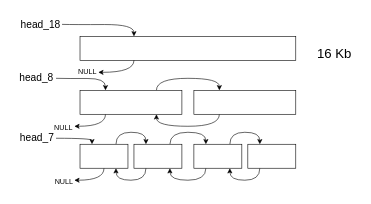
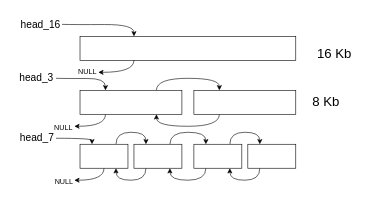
  <mxCell id="0" />
  <mxCell id="1" parent="0" />
  <mxCell id="2" value="" style="rounded=0;whiteSpace=wrap;html=1;" vertex="1" parent="1"><mxGeometry x="133" y="60" width="360" height="40" as="geometry" /></mxCell>
  <mxCell id="3" style="edgeStyle=orthogonalEdgeStyle;rounded=0;orthogonalLoop=1;jettySize=auto;html=1;entryX=0.25;entryY=0;entryDx=0;entryDy=0;curved=1;exitX=0.75;exitY=0;exitDx=0;exitDy=0;" edge="1" parent="1" source="5" target="7"><mxGeometry relative="1" as="geometry" /></mxCell>
  <mxCell id="4" style="edgeStyle=orthogonalEdgeStyle;curved=1;rounded=0;orthogonalLoop=1;jettySize=auto;html=1;exitX=0.25;exitY=1;exitDx=0;exitDy=0;" edge="1" parent="1" source="5"><mxGeometry relative="1" as="geometry"><mxPoint x="123" y="210" as="targetPoint" /></mxGeometry></mxCell>
  <mxCell id="5" value="" style="rounded=0;whiteSpace=wrap;html=1;" vertex="1" parent="1"><mxGeometry x="133" y="150" width="170" height="40" as="geometry" /></mxCell>
  <mxCell id="6" style="edgeStyle=orthogonalEdgeStyle;curved=1;rounded=0;orthogonalLoop=1;jettySize=auto;html=1;entryX=0.75;entryY=1;entryDx=0;entryDy=0;exitX=0.25;exitY=1;exitDx=0;exitDy=0;" edge="1" parent="1" source="7" target="5"><mxGeometry relative="1" as="geometry" /></mxCell>
  <mxCell id="7" value="" style="rounded=0;whiteSpace=wrap;html=1;" vertex="1" parent="1"><mxGeometry x="323" y="150" width="170" height="40" as="geometry" /></mxCell>
  <mxCell id="8" style="edgeStyle=orthogonalEdgeStyle;rounded=0;orthogonalLoop=1;jettySize=auto;html=1;curved=1;entryX=0.25;entryY=0;entryDx=0;entryDy=0;" edge="1" parent="1" target="5"><mxGeometry relative="1" as="geometry"><mxPoint x="93" y="130" as="sourcePoint" /><mxPoint x="203" y="120" as="targetPoint" /></mxGeometry></mxCell>
  <mxCell id="9" style="edgeStyle=orthogonalEdgeStyle;rounded=0;orthogonalLoop=1;jettySize=auto;html=1;curved=1;entryX=0.25;entryY=0;entryDx=0;entryDy=0;" edge="1" parent="1" target="2"><mxGeometry relative="1" as="geometry"><mxPoint x="103" y="40" as="sourcePoint" /><mxPoint x="165.5" y="20" as="targetPoint" /></mxGeometry></mxCell>
  <mxCell id="10" style="edgeStyle=orthogonalEdgeStyle;curved=1;rounded=0;orthogonalLoop=1;jettySize=auto;html=1;entryX=0.25;entryY=0;entryDx=0;entryDy=0;exitX=0.75;exitY=0;exitDx=0;exitDy=0;" edge="1" parent="1" source="12" target="15"><mxGeometry relative="1" as="geometry" /></mxCell>
  <mxCell id="11" style="edgeStyle=orthogonalEdgeStyle;curved=1;rounded=0;orthogonalLoop=1;jettySize=auto;html=1;exitX=0.5;exitY=1;exitDx=0;exitDy=0;" edge="1" parent="1" source="12"><mxGeometry relative="1" as="geometry"><mxPoint x="123" y="300" as="targetPoint" /></mxGeometry></mxCell>
  <mxCell id="12" value="" style="rounded=0;whiteSpace=wrap;html=1;" vertex="1" parent="1"><mxGeometry x="133" y="240" width="80" height="40" as="geometry" /></mxCell>
  <mxCell id="13" style="edgeStyle=orthogonalEdgeStyle;curved=1;rounded=0;orthogonalLoop=1;jettySize=auto;html=1;entryX=0.25;entryY=0;entryDx=0;entryDy=0;exitX=0.75;exitY=0;exitDx=0;exitDy=0;" edge="1" parent="1" source="15" target="18"><mxGeometry relative="1" as="geometry" /></mxCell>
  <mxCell id="14" style="edgeStyle=orthogonalEdgeStyle;curved=1;rounded=0;orthogonalLoop=1;jettySize=auto;html=1;entryX=0.75;entryY=1;entryDx=0;entryDy=0;exitX=0.25;exitY=1;exitDx=0;exitDy=0;" edge="1" parent="1" source="15" target="12"><mxGeometry relative="1" as="geometry" /></mxCell>
  <mxCell id="15" value="" style="rounded=0;whiteSpace=wrap;html=1;" vertex="1" parent="1"><mxGeometry x="223" y="240" width="80" height="40" as="geometry" /></mxCell>
  <mxCell id="16" style="edgeStyle=orthogonalEdgeStyle;curved=1;rounded=0;orthogonalLoop=1;jettySize=auto;html=1;entryX=0.25;entryY=0;entryDx=0;entryDy=0;exitX=0.75;exitY=0;exitDx=0;exitDy=0;" edge="1" parent="1" source="18" target="20"><mxGeometry relative="1" as="geometry" /></mxCell>
  <mxCell id="17" style="edgeStyle=orthogonalEdgeStyle;curved=1;rounded=0;orthogonalLoop=1;jettySize=auto;html=1;entryX=0.75;entryY=1;entryDx=0;entryDy=0;exitX=0.25;exitY=1;exitDx=0;exitDy=0;" edge="1" parent="1" source="18" target="15"><mxGeometry relative="1" as="geometry" /></mxCell>
  <mxCell id="18" value="" style="rounded=0;whiteSpace=wrap;html=1;" vertex="1" parent="1"><mxGeometry x="323" y="240" width="80" height="40" as="geometry" /></mxCell>
  <mxCell id="19" style="edgeStyle=orthogonalEdgeStyle;curved=1;rounded=0;orthogonalLoop=1;jettySize=auto;html=1;entryX=0.75;entryY=1;entryDx=0;entryDy=0;exitX=0.25;exitY=1;exitDx=0;exitDy=0;" edge="1" parent="1" source="20" target="18"><mxGeometry relative="1" as="geometry" /></mxCell>
  <mxCell id="20" value="" style="rounded=0;whiteSpace=wrap;html=1;" vertex="1" parent="1"><mxGeometry x="413" y="240" width="80" height="40" as="geometry" /></mxCell>
  <mxCell id="21" style="edgeStyle=orthogonalEdgeStyle;curved=1;rounded=0;orthogonalLoop=1;jettySize=auto;html=1;exitX=0.25;exitY=1;exitDx=0;exitDy=0;" edge="1" parent="1" source="2"><mxGeometry relative="1" as="geometry"><mxPoint x="163" y="120" as="targetPoint" /><mxPoint x="185.5" y="110" as="sourcePoint" /></mxGeometry></mxCell>
  <mxCell id="22" value="NULL" style="text;html=1;align=center;verticalAlign=middle;resizable=0;points=[];autosize=1;strokeColor=none;fillColor=none;" vertex="1" parent="1"><mxGeometry x="120" y="105" width="50" height="30" as="geometry" /></mxCell>
  <mxCell id="23" value="NULL" style="text;html=1;align=center;verticalAlign=middle;resizable=0;points=[];autosize=1;strokeColor=none;fillColor=none;" vertex="1" parent="1"><mxGeometry x="80" y="197" width="50" height="30" as="geometry" /></mxCell>
  <mxCell id="24" style="edgeStyle=orthogonalEdgeStyle;rounded=0;orthogonalLoop=1;jettySize=auto;html=1;curved=1;entryX=0.25;entryY=0;entryDx=0;entryDy=0;" edge="1" parent="1" target="12"><mxGeometry relative="1" as="geometry"><mxPoint x="93" y="230" as="sourcePoint" /><mxPoint x="185.5" y="160" as="targetPoint" /><Array as="points"><mxPoint x="153" y="230" /></Array></mxGeometry></mxCell>
  <mxCell id="25" value="NULL" style="text;html=1;align=center;verticalAlign=middle;resizable=0;points=[];autosize=1;strokeColor=none;fillColor=none;" vertex="1" parent="1"><mxGeometry x="81" y="288" width="50" height="30" as="geometry" /></mxCell>
  <mxCell id="26" value="&lt;font style=&quot;font-size: 22px;&quot;&gt;16 Kb&lt;/font&gt;" style="text;html=1;align=center;verticalAlign=middle;resizable=0;points=[];autosize=1;strokeColor=none;fillColor=none;" vertex="1" parent="1"><mxGeometry x="517" y="70" width="80" height="40" as="geometry" /></mxCell>
- <mxCell id="28" value="&lt;font style=&quot;font-size: 17px;&quot;&gt;head_18&lt;/font&gt;" style="text;html=1;align=center;verticalAlign=middle;resizable=0;points=[];autosize=1;strokeColor=none;fillColor=none;fontSize=22;" vertex="1" parent="1"><mxGeometry x="22" y="20" width="90" height="40" as="geometry" /></mxCell>
- <mxCell id="29" value="head_8" style="text;html=1;align=center;verticalAlign=middle;resizable=0;points=[];autosize=1;strokeColor=none;fillColor=none;fontSize=17;" vertex="1" parent="1"><mxGeometry x="20" y="115" width="80" height="30" as="geometry" /></mxCell>
+ <mxCell id="27" value="8 Kb" style="text;html=1;align=center;verticalAlign=middle;resizable=0;points=[];autosize=1;strokeColor=none;fillColor=none;fontSize=22;" vertex="1" parent="1"><mxGeometry x="508" y="150" width="70" height="40" as="geometry" /></mxCell>
+ <mxCell id="28" value="&lt;font style=&quot;font-size: 17px;&quot;&gt;head_16&lt;/font&gt;" style="text;html=1;align=center;verticalAlign=middle;resizable=0;points=[];autosize=1;strokeColor=none;fillColor=none;fontSize=22;" vertex="1" parent="1"><mxGeometry x="22" y="20" width="90" height="40" as="geometry" /></mxCell>
+ <mxCell id="29" value="head_3" style="text;html=1;align=center;verticalAlign=middle;resizable=0;points=[];autosize=1;strokeColor=none;fillColor=none;fontSize=17;" vertex="1" parent="1"><mxGeometry x="20" y="115" width="80" height="30" as="geometry" /></mxCell>
  <mxCell id="30" value="head_7" style="text;html=1;align=center;verticalAlign=middle;resizable=0;points=[];autosize=1;strokeColor=none;fillColor=none;fontSize=17;" vertex="1" parent="1"><mxGeometry x="21" y="215" width="80" height="30" as="geometry" /></mxCell>
